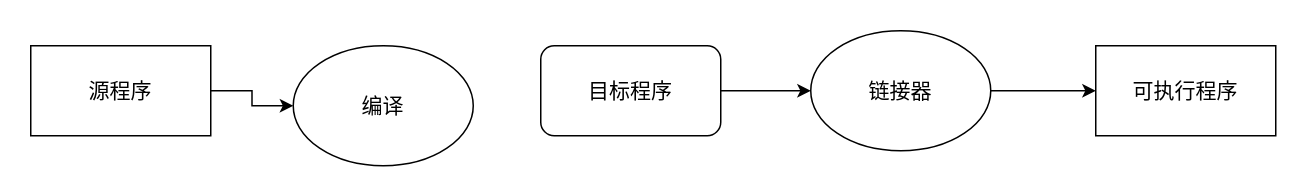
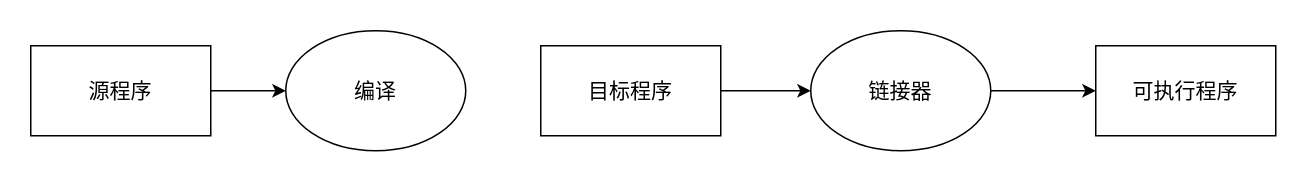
  <mxCell id="0" />
  <mxCell id="1" parent="0" />
  <mxCell id="2" value="" style="edgeStyle=orthogonalEdgeStyle;rounded=0;orthogonalLoop=1;jettySize=auto;html=1;fontSize=15;" edge="1" parent="1" source="3" target="4"><mxGeometry relative="1" as="geometry" /></mxCell>
  <mxCell id="3" value="源程序" style="rounded=0;whiteSpace=wrap;html=1;fontSize=14;" vertex="1" parent="1"><mxGeometry x="20" y="30" width="120" height="60" as="geometry" /></mxCell>
- <mxCell id="4" value="编译" style="ellipse;whiteSpace=wrap;html=1;fontSize=14;" vertex="1" parent="1"><mxGeometry x="195" y="30" width="120" height="80" as="geometry" /></mxCell>
+ <mxCell id="4" value="编译" style="ellipse;whiteSpace=wrap;html=1;fontSize=14;" vertex="1" parent="1"><mxGeometry x="190" y="20" width="120" height="80" as="geometry" /></mxCell>
  <mxCell id="5" value="" style="edgeStyle=orthogonalEdgeStyle;rounded=0;orthogonalLoop=1;jettySize=auto;html=1;fontSize=15;" edge="1" parent="1" source="6" target="8"><mxGeometry relative="1" as="geometry" /></mxCell>
- <mxCell id="6" value="目标程序" style="whiteSpace=wrap;html=1;fontSize=14;rounded=1;" vertex="1" parent="1"><mxGeometry x="360" y="30" width="120" height="60" as="geometry" /></mxCell>
+ <mxCell id="6" value="目标程序" style="rounded=0;whiteSpace=wrap;html=1;fontSize=14;" vertex="1" parent="1"><mxGeometry x="360" y="30" width="120" height="60" as="geometry" /></mxCell>
  <mxCell id="7" value="" style="edgeStyle=orthogonalEdgeStyle;rounded=0;orthogonalLoop=1;jettySize=auto;html=1;fontSize=15;" edge="1" parent="1" source="8" target="9"><mxGeometry relative="1" as="geometry" /></mxCell>
  <mxCell id="8" value="链接器" style="ellipse;whiteSpace=wrap;html=1;fontSize=14;" vertex="1" parent="1"><mxGeometry x="540" y="20" width="120" height="80" as="geometry" /></mxCell>
  <mxCell id="9" value="可执行程序" style="rounded=0;whiteSpace=wrap;html=1;fontSize=14;" vertex="1" parent="1"><mxGeometry x="730" y="30" width="120" height="60" as="geometry" /></mxCell>
